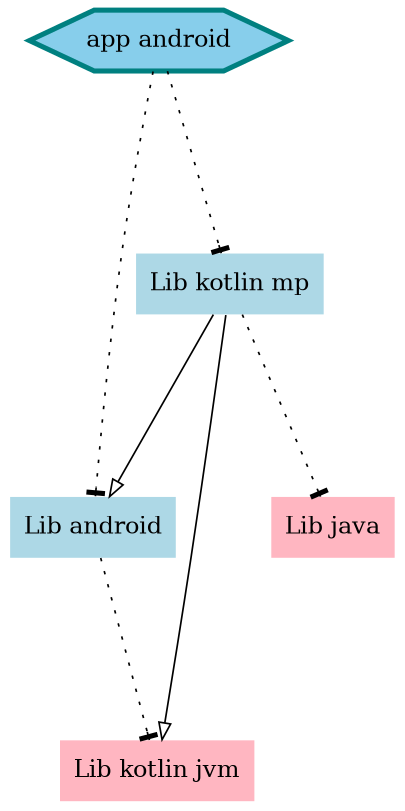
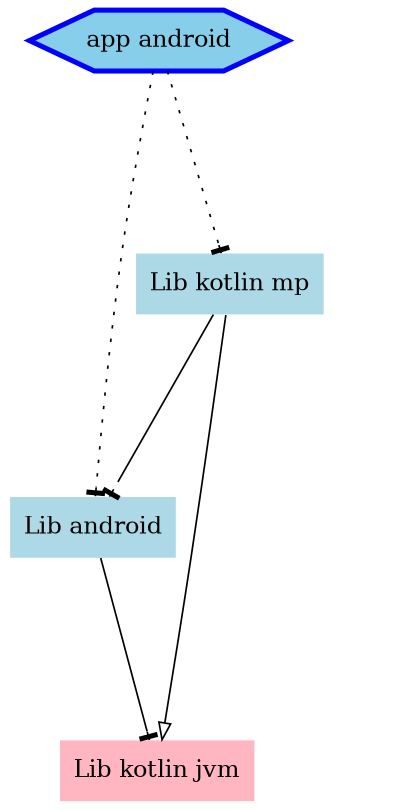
  digraph {
    fontsize=30
    rankdir=TB
    ranksep=1.5
    node [color=blue fillcolor=lightblue shape=none style=filled]
    edge [arrowhead=tee arrowtail=none style=dotted]
    "Lib android"
    "Lib kotlin jvm" [color=teal fillcolor=lightpink]
-   "Lib java" [fillcolor=lightpink]
    "Lib kotlin mp"
-   "app android" [color=teal fillcolor=skyblue penwidth=3 shape=hexagon]
-   "Lib android" -> "Lib kotlin jvm"
-   "Lib kotlin mp" -> "Lib android" [arrowhead=onormal style=""]
+   "app android" [fillcolor=skyblue penwidth=3 shape=hexagon]
+   "Lib android" -> "Lib kotlin jvm" [style=solid]
+   "Lib kotlin mp" -> "Lib android" [style=""]
    "Lib kotlin mp" -> "Lib kotlin jvm" [arrowhead=onormal style=""]
-   "Lib kotlin mp" -> "Lib java"
    "app android" -> "Lib android"
    "app android" -> "Lib kotlin mp"
  }
